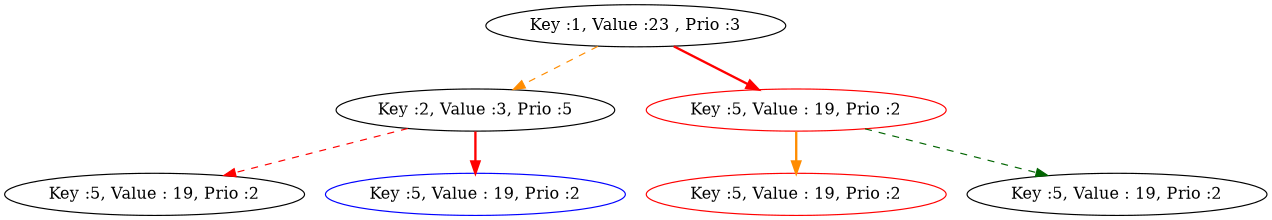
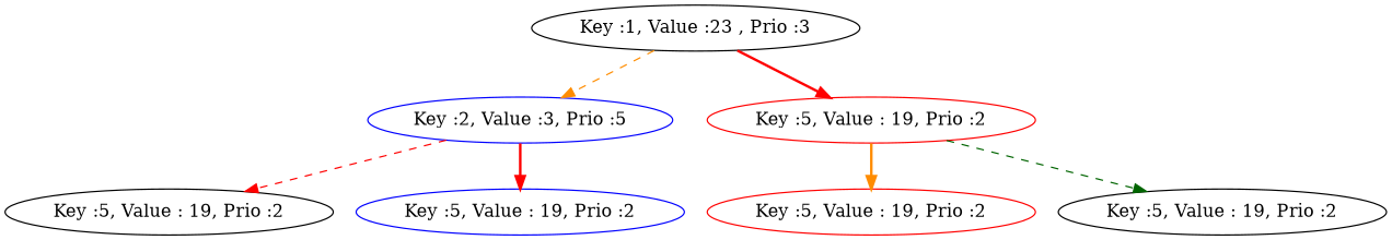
  digraph {
    node [color=black]
    edge [color=red style=dashed]
    n1 [label="Key :1, Value :23 , Prio :3"]
-   n2 [label="Key :2, Value :3, Prio :5"]
+   n2 [color=blue label="Key :2, Value :3, Prio :5"]
    n3 [color=red label="Key :5, Value : 19, Prio :2"]
    n4 [label="Key :5, Value : 19, Prio :2"]
    n5 [color=blue label="Key :5, Value : 19, Prio :2"]
    n6 [color=red label="Key :5, Value : 19, Prio :2"]
    n7 [label="Key :5, Value : 19, Prio :2"]
    n1 -> n2 [color=darkorange]
    n1 -> n3 [style=bold]
    n2 -> n4
    n2 -> n5 [style=bold]
    n3 -> n6 [color=darkorange style=bold]
    n3 -> n7 [color=darkgreen]
  }
